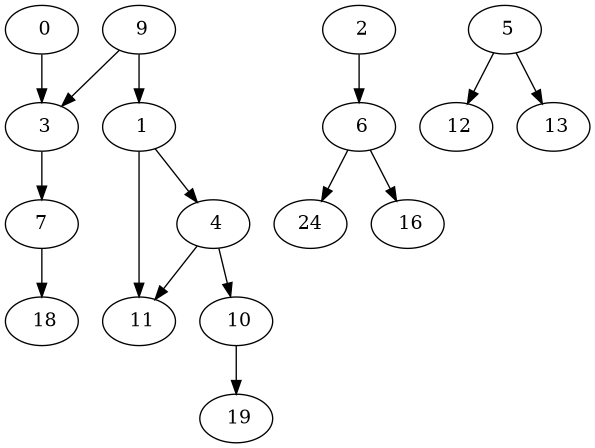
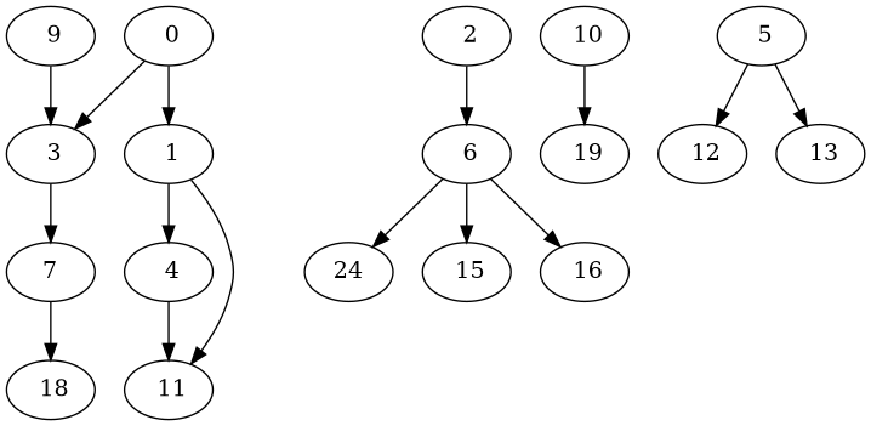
  digraph {
    " 0"
    " 3"
    " 1"
    " 2"
    " 6"
    n6 [label=7]
    " 4"
    " 11"
    n9 [label=24]
+   " 15"
    " 16"
    " 18"
    " 9"
    " 10"
    " 5"
    " 12"
    " 13"
    " 19"
    " 0" -> " 3"
-   " 9" -> " 1"
+   " 0" -> " 1"
    " 3" -> n6
    " 1" -> " 4"
    " 1" -> " 11"
    " 2" -> " 6"
    " 6" -> n9
+   " 6" -> " 15"
    " 6" -> " 16"
    n6 -> " 18"
    " 4" -> " 11"
-   " 4" -> " 10"
    " 9" -> " 3"
    " 10" -> " 19"
    " 5" -> " 12"
    " 5" -> " 13"
  }
